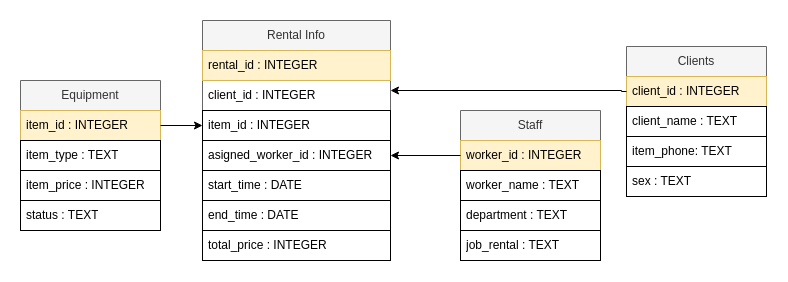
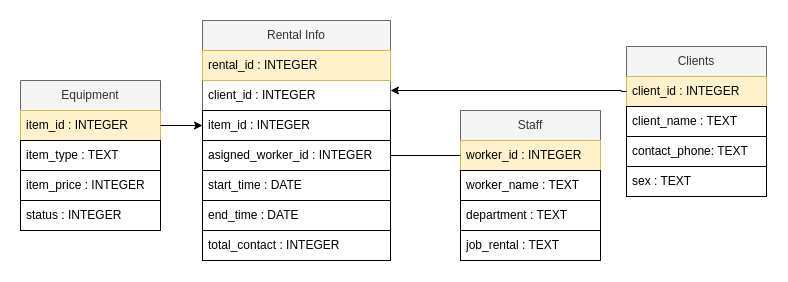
  <mxCell id="0" />
  <mxCell id="1" parent="0" />
  <mxCell id="2" value="Equipment" style="swimlane;fontStyle=0;childLayout=stackLayout;horizontal=1;startSize=30;horizontalStack=0;resizeParent=1;resizeParentMax=0;resizeLast=0;collapsible=1;marginBottom=0;whiteSpace=wrap;html=1;fillColor=#f5f5f5;fontColor=#333333;strokeColor=#666666;" parent="1" vertex="1"><mxGeometry x="20" y="80" width="140" height="150" as="geometry" /></mxCell>
  <mxCell id="3" value="item_id&amp;nbsp;: INTEGER" style="text;strokeColor=#d6b656;fillColor=#fff2cc;align=left;verticalAlign=middle;spacingLeft=4;spacingRight=4;overflow=hidden;points=[[0,0.5],[1,0.5]];portConstraint=eastwest;rotatable=0;whiteSpace=wrap;html=1;" parent="2" vertex="1"><mxGeometry y="30" width="140" height="30" as="geometry" /></mxCell>
  <mxCell id="4" value="item_type&amp;nbsp;: TEXT" style="text;strokeColor=default;fillColor=none;align=left;verticalAlign=middle;spacingLeft=4;spacingRight=4;overflow=hidden;points=[[0,0.5],[1,0.5]];portConstraint=eastwest;rotatable=0;whiteSpace=wrap;html=1;" parent="2" vertex="1"><mxGeometry y="60" width="140" height="30" as="geometry" /></mxCell>
  <mxCell id="5" value="item_price : INTEGER&amp;nbsp;" style="text;strokeColor=default;fillColor=none;align=left;verticalAlign=middle;spacingLeft=4;spacingRight=4;overflow=hidden;points=[[0,0.5],[1,0.5]];portConstraint=eastwest;rotatable=0;whiteSpace=wrap;html=1;" parent="2" vertex="1"><mxGeometry y="90" width="140" height="30" as="geometry" /></mxCell>
- <mxCell id="6" value="status&amp;nbsp;: TEXT" style="text;strokeColor=default;fillColor=none;align=left;verticalAlign=middle;spacingLeft=4;spacingRight=4;overflow=hidden;points=[[0,0.5],[1,0.5]];portConstraint=eastwest;rotatable=0;whiteSpace=wrap;html=1;" parent="2" vertex="1"><mxGeometry y="120" width="140" height="30" as="geometry" /></mxCell>
+ <mxCell id="6" value="status&amp;nbsp;: INTEGER" style="text;strokeColor=default;fillColor=none;align=left;verticalAlign=middle;spacingLeft=4;spacingRight=4;overflow=hidden;points=[[0,0.5],[1,0.5]];portConstraint=eastwest;rotatable=0;whiteSpace=wrap;html=1;" parent="2" vertex="1"><mxGeometry y="120" width="140" height="30" as="geometry" /></mxCell>
  <mxCell id="7" value="Clients" style="swimlane;fontStyle=0;childLayout=stackLayout;horizontal=1;startSize=30;horizontalStack=0;resizeParent=1;resizeParentMax=0;resizeLast=0;collapsible=1;marginBottom=0;whiteSpace=wrap;html=1;fillColor=#f5f5f5;fontColor=#333333;strokeColor=#666666;" parent="1" vertex="1"><mxGeometry x="626" y="46" width="140" height="150" as="geometry"><mxRectangle x="570" y="-90" width="70" height="30" as="alternateBounds" /></mxGeometry></mxCell>
  <mxCell id="8" value="client_id : INTEGER" style="text;strokeColor=#d6b656;fillColor=#fff2cc;align=left;verticalAlign=middle;spacingLeft=4;spacingRight=4;overflow=hidden;points=[[0,0.5],[1,0.5]];portConstraint=eastwest;rotatable=0;whiteSpace=wrap;html=1;" parent="7" vertex="1"><mxGeometry y="30" width="140" height="30" as="geometry" /></mxCell>
  <mxCell id="9" value="client_name : TEXT" style="text;strokeColor=default;fillColor=none;align=left;verticalAlign=middle;spacingLeft=4;spacingRight=4;overflow=hidden;points=[[0,0.5],[1,0.5]];portConstraint=eastwest;rotatable=0;whiteSpace=wrap;html=1;" parent="7" vertex="1"><mxGeometry y="60" width="140" height="30" as="geometry" /></mxCell>
- <mxCell id="10" value="item_phone: TEXT" style="text;strokeColor=default;fillColor=none;align=left;verticalAlign=middle;spacingLeft=4;spacingRight=4;overflow=hidden;points=[[0,0.5],[1,0.5]];portConstraint=eastwest;rotatable=0;whiteSpace=wrap;html=1;" parent="7" vertex="1"><mxGeometry y="90" width="140" height="30" as="geometry" /></mxCell>
+ <mxCell id="10" value="contact_phone: TEXT" style="text;strokeColor=default;fillColor=none;align=left;verticalAlign=middle;spacingLeft=4;spacingRight=4;overflow=hidden;points=[[0,0.5],[1,0.5]];portConstraint=eastwest;rotatable=0;whiteSpace=wrap;html=1;" parent="7" vertex="1"><mxGeometry y="90" width="140" height="30" as="geometry" /></mxCell>
  <mxCell id="11" value="sex : TEXT" style="text;strokeColor=default;fillColor=none;align=left;verticalAlign=middle;spacingLeft=4;spacingRight=4;overflow=hidden;points=[[0,0.5],[1,0.5]];portConstraint=eastwest;rotatable=0;whiteSpace=wrap;html=1;" parent="7" vertex="1"><mxGeometry y="120" width="140" height="30" as="geometry" /></mxCell>
  <mxCell id="12" value="Rental Info" style="swimlane;fontStyle=0;childLayout=stackLayout;horizontal=1;startSize=30;horizontalStack=0;resizeParent=1;resizeParentMax=0;resizeLast=0;collapsible=1;marginBottom=0;whiteSpace=wrap;html=1;fillColor=#f5f5f5;fontColor=#333333;strokeColor=#666666;" parent="1" vertex="1"><mxGeometry x="202" y="20" width="188" height="240" as="geometry" /></mxCell>
  <mxCell id="13" value="rental_id&amp;nbsp;: INTEGER" style="text;strokeColor=#d6b656;fillColor=#fff2cc;align=left;verticalAlign=middle;spacingLeft=4;spacingRight=4;overflow=hidden;points=[[0,0.5],[1,0.5]];portConstraint=eastwest;rotatable=0;whiteSpace=wrap;html=1;" parent="12" vertex="1"><mxGeometry y="30" width="188" height="30" as="geometry" /></mxCell>
  <mxCell id="14" value="client_id : INTEGER" style="text;strokeColor=none;fillColor=none;align=left;verticalAlign=middle;spacingLeft=4;spacingRight=4;overflow=hidden;points=[[0,0.5],[1,0.5]];portConstraint=eastwest;rotatable=0;whiteSpace=wrap;html=1;" parent="12" vertex="1"><mxGeometry y="60" width="188" height="30" as="geometry" /></mxCell>
  <mxCell id="15" value="item_id&amp;nbsp;: INTEGER" style="text;strokeColor=default;fillColor=none;align=left;verticalAlign=middle;spacingLeft=4;spacingRight=4;overflow=hidden;points=[[0,0.5],[1,0.5]];portConstraint=eastwest;rotatable=0;whiteSpace=wrap;html=1;" parent="12" vertex="1"><mxGeometry y="90" width="188" height="30" as="geometry" /></mxCell>
  <mxCell id="16" value="asigned_worker_id&amp;nbsp;: INTEGER" style="text;strokeColor=default;fillColor=none;align=left;verticalAlign=middle;spacingLeft=4;spacingRight=4;overflow=hidden;points=[[0,0.5],[1,0.5]];portConstraint=eastwest;rotatable=0;whiteSpace=wrap;html=1;" parent="12" vertex="1"><mxGeometry y="120" width="188" height="30" as="geometry" /></mxCell>
  <mxCell id="17" value="start_time : DATE" style="text;strokeColor=default;fillColor=none;align=left;verticalAlign=middle;spacingLeft=4;spacingRight=4;overflow=hidden;points=[[0,0.5],[1,0.5]];portConstraint=eastwest;rotatable=0;whiteSpace=wrap;html=1;" parent="12" vertex="1"><mxGeometry y="150" width="188" height="30" as="geometry" /></mxCell>
  <mxCell id="18" value="end_time : DATE" style="text;strokeColor=default;fillColor=none;align=left;verticalAlign=middle;spacingLeft=4;spacingRight=4;overflow=hidden;points=[[0,0.5],[1,0.5]];portConstraint=eastwest;rotatable=0;whiteSpace=wrap;html=1;" parent="12" vertex="1"><mxGeometry y="180" width="188" height="30" as="geometry" /></mxCell>
- <mxCell id="19" value="total_price : INTEGER" style="text;strokeColor=default;fillColor=none;align=left;verticalAlign=middle;spacingLeft=4;spacingRight=4;overflow=hidden;points=[[0,0.5],[1,0.5]];portConstraint=eastwest;rotatable=0;whiteSpace=wrap;html=1;" parent="12" vertex="1"><mxGeometry y="210" width="188" height="30" as="geometry" /></mxCell>
+ <mxCell id="19" value="total_contact : INTEGER" style="text;strokeColor=default;fillColor=none;align=left;verticalAlign=middle;spacingLeft=4;spacingRight=4;overflow=hidden;points=[[0,0.5],[1,0.5]];portConstraint=eastwest;rotatable=0;whiteSpace=wrap;html=1;" parent="12" vertex="1"><mxGeometry y="210" width="188" height="30" as="geometry" /></mxCell>
  <mxCell id="20" value="Staff" style="swimlane;fontStyle=0;childLayout=stackLayout;horizontal=1;startSize=30;horizontalStack=0;resizeParent=1;resizeParentMax=0;resizeLast=0;collapsible=1;marginBottom=0;whiteSpace=wrap;html=1;fillColor=#f5f5f5;fontColor=#333333;strokeColor=#666666;" parent="1" vertex="1"><mxGeometry x="460" y="110" width="140" height="150" as="geometry" /></mxCell>
  <mxCell id="21" value="worker_id&amp;nbsp;: INTEGER" style="text;strokeColor=#d6b656;fillColor=#fff2cc;align=left;verticalAlign=middle;spacingLeft=4;spacingRight=4;overflow=hidden;points=[[0,0.5],[1,0.5]];portConstraint=eastwest;rotatable=0;whiteSpace=wrap;html=1;" parent="20" vertex="1"><mxGeometry y="30" width="140" height="30" as="geometry" /></mxCell>
  <mxCell id="22" value="worker_name : TEXT" style="text;strokeColor=default;fillColor=none;align=left;verticalAlign=middle;spacingLeft=4;spacingRight=4;overflow=hidden;points=[[0,0.5],[1,0.5]];portConstraint=eastwest;rotatable=0;whiteSpace=wrap;html=1;" parent="20" vertex="1"><mxGeometry y="60" width="140" height="30" as="geometry" /></mxCell>
  <mxCell id="23" value="department&amp;nbsp;: TEXT" style="text;strokeColor=default;fillColor=none;align=left;verticalAlign=middle;spacingLeft=4;spacingRight=4;overflow=hidden;points=[[0,0.5],[1,0.5]];portConstraint=eastwest;rotatable=0;whiteSpace=wrap;html=1;" parent="20" vertex="1"><mxGeometry y="90" width="140" height="30" as="geometry" /></mxCell>
  <mxCell id="24" value="job_rental&amp;nbsp;: TEXT" style="text;strokeColor=default;fillColor=none;align=left;verticalAlign=middle;spacingLeft=4;spacingRight=4;overflow=hidden;points=[[0,0.5],[1,0.5]];portConstraint=eastwest;rotatable=0;whiteSpace=wrap;html=1;" parent="20" vertex="1"><mxGeometry y="120" width="140" height="30" as="geometry" /></mxCell>
  <mxCell id="25" style="edgeStyle=orthogonalEdgeStyle;rounded=0;orthogonalLoop=1;jettySize=auto;html=1;exitX=0;exitY=0.5;exitDx=0;exitDy=0;" parent="1" source="8" edge="1"><mxGeometry relative="1" as="geometry"><mxPoint x="390" y="90" as="targetPoint" /><Array as="points"><mxPoint x="621" y="90" /></Array></mxGeometry></mxCell>
  <mxCell id="26" style="edgeStyle=orthogonalEdgeStyle;rounded=0;orthogonalLoop=1;jettySize=auto;html=1;entryX=0;entryY=0.5;entryDx=0;entryDy=0;" parent="1" source="3" target="15" edge="1"><mxGeometry relative="1" as="geometry" /></mxCell>
- <mxCell id="27" style="edgeStyle=orthogonalEdgeStyle;rounded=0;orthogonalLoop=1;jettySize=auto;html=1;entryX=1;entryY=0.5;entryDx=0;entryDy=0;" parent="1" source="21" target="16" edge="1"><mxGeometry relative="1" as="geometry" /></mxCell>
+ <mxCell id="27" style="edgeStyle=orthogonalEdgeStyle;rounded=0;orthogonalLoop=1;jettySize=auto;html=1;entryX=1;entryY=0.5;entryDx=0;entryDy=0;endArrow=none;" parent="1" source="21" target="16" edge="1"><mxGeometry relative="1" as="geometry" /></mxCell>
